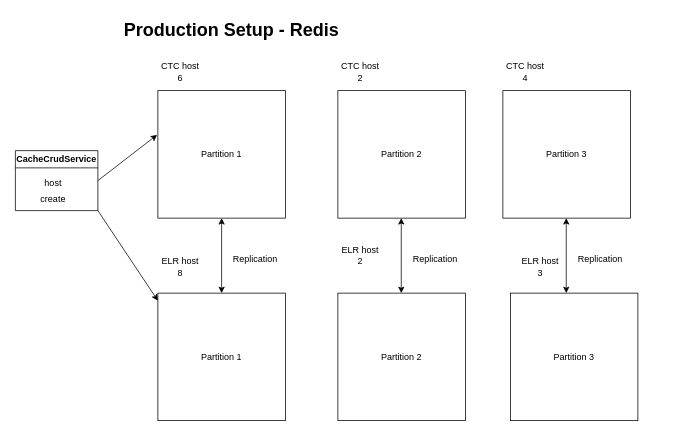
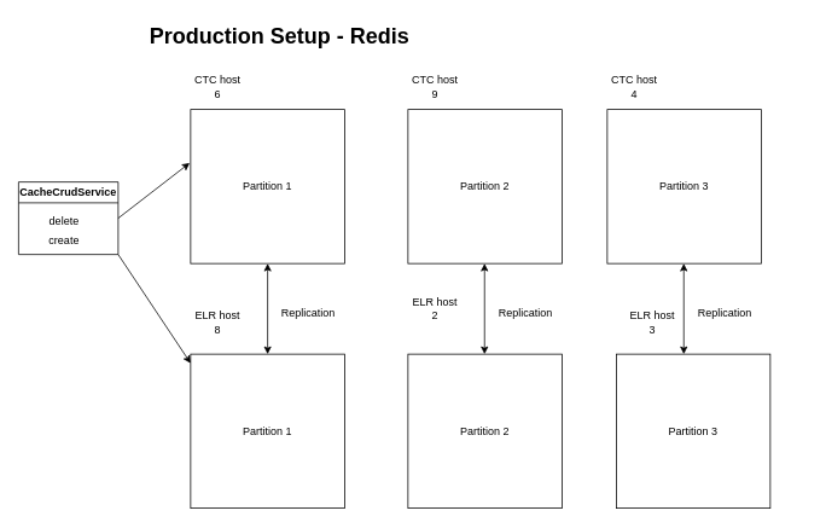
  <mxCell id="0" />
  <mxCell id="1" parent="0" />
  <mxCell id="2" value="Partition 1" style="whiteSpace=wrap;html=1;aspect=fixed;" parent="1" vertex="1"><mxGeometry x="210" y="120" width="170" height="170" as="geometry" /></mxCell>
  <mxCell id="3" value="Partition 2" style="whiteSpace=wrap;html=1;aspect=fixed;" parent="1" vertex="1"><mxGeometry x="450" y="120" width="170" height="170" as="geometry" /></mxCell>
  <mxCell id="4" value="Partition 3" style="whiteSpace=wrap;html=1;aspect=fixed;" parent="1" vertex="1"><mxGeometry x="670" y="120" width="170" height="170" as="geometry" /></mxCell>
  <mxCell id="5" value="Partition 1" style="whiteSpace=wrap;html=1;aspect=fixed;" parent="1" vertex="1"><mxGeometry x="210" y="390" width="170" height="170" as="geometry" /></mxCell>
  <mxCell id="6" value="Partition 2" style="whiteSpace=wrap;html=1;aspect=fixed;" parent="1" vertex="1"><mxGeometry x="450" y="390" width="170" height="170" as="geometry" /></mxCell>
  <mxCell id="7" value="Partition 3" style="whiteSpace=wrap;html=1;aspect=fixed;" parent="1" vertex="1"><mxGeometry x="680" y="390" width="170" height="170" as="geometry" /></mxCell>
  <mxCell id="8" value="CTC host 6" style="text;html=1;strokeColor=none;fillColor=none;align=center;verticalAlign=middle;whiteSpace=wrap;rounded=0;" parent="1" vertex="1"><mxGeometry x="210" y="80" width="60" height="30" as="geometry" /></mxCell>
- <mxCell id="9" value="CTC host 2" style="text;html=1;strokeColor=none;fillColor=none;align=center;verticalAlign=middle;whiteSpace=wrap;rounded=0;" parent="1" vertex="1"><mxGeometry x="450" y="80" width="60" height="30" as="geometry" /></mxCell>
+ <mxCell id="9" value="CTC host 9" style="text;html=1;strokeColor=none;fillColor=none;align=center;verticalAlign=middle;whiteSpace=wrap;rounded=0;" parent="1" vertex="1"><mxGeometry x="450" y="80" width="60" height="30" as="geometry" /></mxCell>
  <mxCell id="10" value="CTC host 4" style="text;html=1;strokeColor=none;fillColor=none;align=center;verticalAlign=middle;whiteSpace=wrap;rounded=0;" parent="1" vertex="1"><mxGeometry x="670" y="80" width="60" height="30" as="geometry" /></mxCell>
  <mxCell id="11" value="ELR host 8" style="text;html=1;strokeColor=none;fillColor=none;align=center;verticalAlign=middle;whiteSpace=wrap;rounded=0;" parent="1" vertex="1"><mxGeometry x="210" y="340" width="60" height="30" as="geometry" /></mxCell>
  <mxCell id="12" value="ELR host 2" style="text;html=1;strokeColor=none;fillColor=none;align=center;verticalAlign=middle;whiteSpace=wrap;rounded=0;" parent="1" vertex="1"><mxGeometry x="450" y="325" width="60" height="30" as="geometry" /></mxCell>
  <mxCell id="13" value="ELR host 3" style="text;html=1;strokeColor=none;fillColor=none;align=center;verticalAlign=middle;whiteSpace=wrap;rounded=0;" parent="1" vertex="1"><mxGeometry x="690" y="340" width="60" height="30" as="geometry" /></mxCell>
  <mxCell id="14" value="" style="endArrow=classic;startArrow=classic;html=1;rounded=0;entryX=0.5;entryY=1;entryDx=0;entryDy=0;exitX=0.5;exitY=0;exitDx=0;exitDy=0;" parent="1" source="5" target="2" edge="1"><mxGeometry width="50" height="50" relative="1" as="geometry"><mxPoint x="300" y="370" as="sourcePoint" /><mxPoint x="350" y="320" as="targetPoint" /></mxGeometry></mxCell>
  <mxCell id="15" value="" style="endArrow=classic;startArrow=classic;html=1;rounded=0;entryX=0.5;entryY=1;entryDx=0;entryDy=0;exitX=0.5;exitY=0;exitDx=0;exitDy=0;" parent="1" edge="1"><mxGeometry width="50" height="50" relative="1" as="geometry"><mxPoint x="534.5" y="390" as="sourcePoint" /><mxPoint x="534.5" y="290" as="targetPoint" /></mxGeometry></mxCell>
  <mxCell id="16" value="" style="endArrow=classic;startArrow=classic;html=1;rounded=0;entryX=0.5;entryY=1;entryDx=0;entryDy=0;exitX=0.5;exitY=0;exitDx=0;exitDy=0;" parent="1" edge="1"><mxGeometry width="50" height="50" relative="1" as="geometry"><mxPoint x="754.5" y="390" as="sourcePoint" /><mxPoint x="754.5" y="290" as="targetPoint" /></mxGeometry></mxCell>
  <mxCell id="17" value="Replication" style="text;html=1;strokeColor=none;fillColor=none;align=center;verticalAlign=middle;whiteSpace=wrap;rounded=0;" parent="1" vertex="1"><mxGeometry x="310" y="330" width="60" height="30" as="geometry" /></mxCell>
  <mxCell id="18" value="Replication" style="text;html=1;strokeColor=none;fillColor=none;align=center;verticalAlign=middle;whiteSpace=wrap;rounded=0;" parent="1" vertex="1"><mxGeometry x="550" y="330" width="60" height="30" as="geometry" /></mxCell>
  <mxCell id="19" value="Replication" style="text;html=1;strokeColor=none;fillColor=none;align=center;verticalAlign=middle;whiteSpace=wrap;rounded=0;" parent="1" vertex="1"><mxGeometry x="770" y="330" width="60" height="30" as="geometry" /></mxCell>
  <mxCell id="20" value="&lt;h1&gt;Production Setup - Redis&lt;br&gt;&lt;/h1&gt;" style="text;html=1;strokeColor=none;fillColor=none;spacing=5;spacingTop=-20;whiteSpace=wrap;overflow=hidden;rounded=0;" parent="1" vertex="1"><mxGeometry x="160" y="20" width="730" height="40" as="geometry" /></mxCell>
  <mxCell id="21" value="CacheCrudService" style="swimlane;whiteSpace=wrap;html=1;" vertex="1" parent="1"><mxGeometry x="20" y="200" width="110" height="80" as="geometry" /></mxCell>
  <mxCell id="22" value="create" style="text;html=1;align=center;verticalAlign=middle;resizable=0;points=[];autosize=1;strokeColor=none;fillColor=none;" vertex="1" parent="21"><mxGeometry x="20" y="50" width="60" height="30" as="geometry" /></mxCell>
- <mxCell id="23" value="host" style="text;html=1;align=center;verticalAlign=middle;resizable=0;points=[];autosize=1;strokeColor=none;fillColor=none;" vertex="1" parent="1"><mxGeometry x="40" y="228" width="60" height="30" as="geometry" /></mxCell>
+ <mxCell id="23" value="delete" style="text;html=1;align=center;verticalAlign=middle;resizable=0;points=[];autosize=1;strokeColor=none;fillColor=none;" vertex="1" parent="1"><mxGeometry x="40" y="228" width="60" height="30" as="geometry" /></mxCell>
  <mxCell id="24" value="" style="endArrow=classic;html=1;rounded=0;entryX=-0.006;entryY=0.347;entryDx=0;entryDy=0;entryPerimeter=0;" edge="1" parent="1" target="2"><mxGeometry width="50" height="50" relative="1" as="geometry"><mxPoint x="130" y="240" as="sourcePoint" /><mxPoint x="180" y="190" as="targetPoint" /></mxGeometry></mxCell>
  <mxCell id="25" value="" style="endArrow=classic;html=1;rounded=0;entryX=0;entryY=0.059;entryDx=0;entryDy=0;entryPerimeter=0;" edge="1" parent="1" target="5"><mxGeometry width="50" height="50" relative="1" as="geometry"><mxPoint x="130" y="280" as="sourcePoint" /><mxPoint x="180" y="230" as="targetPoint" /></mxGeometry></mxCell>
